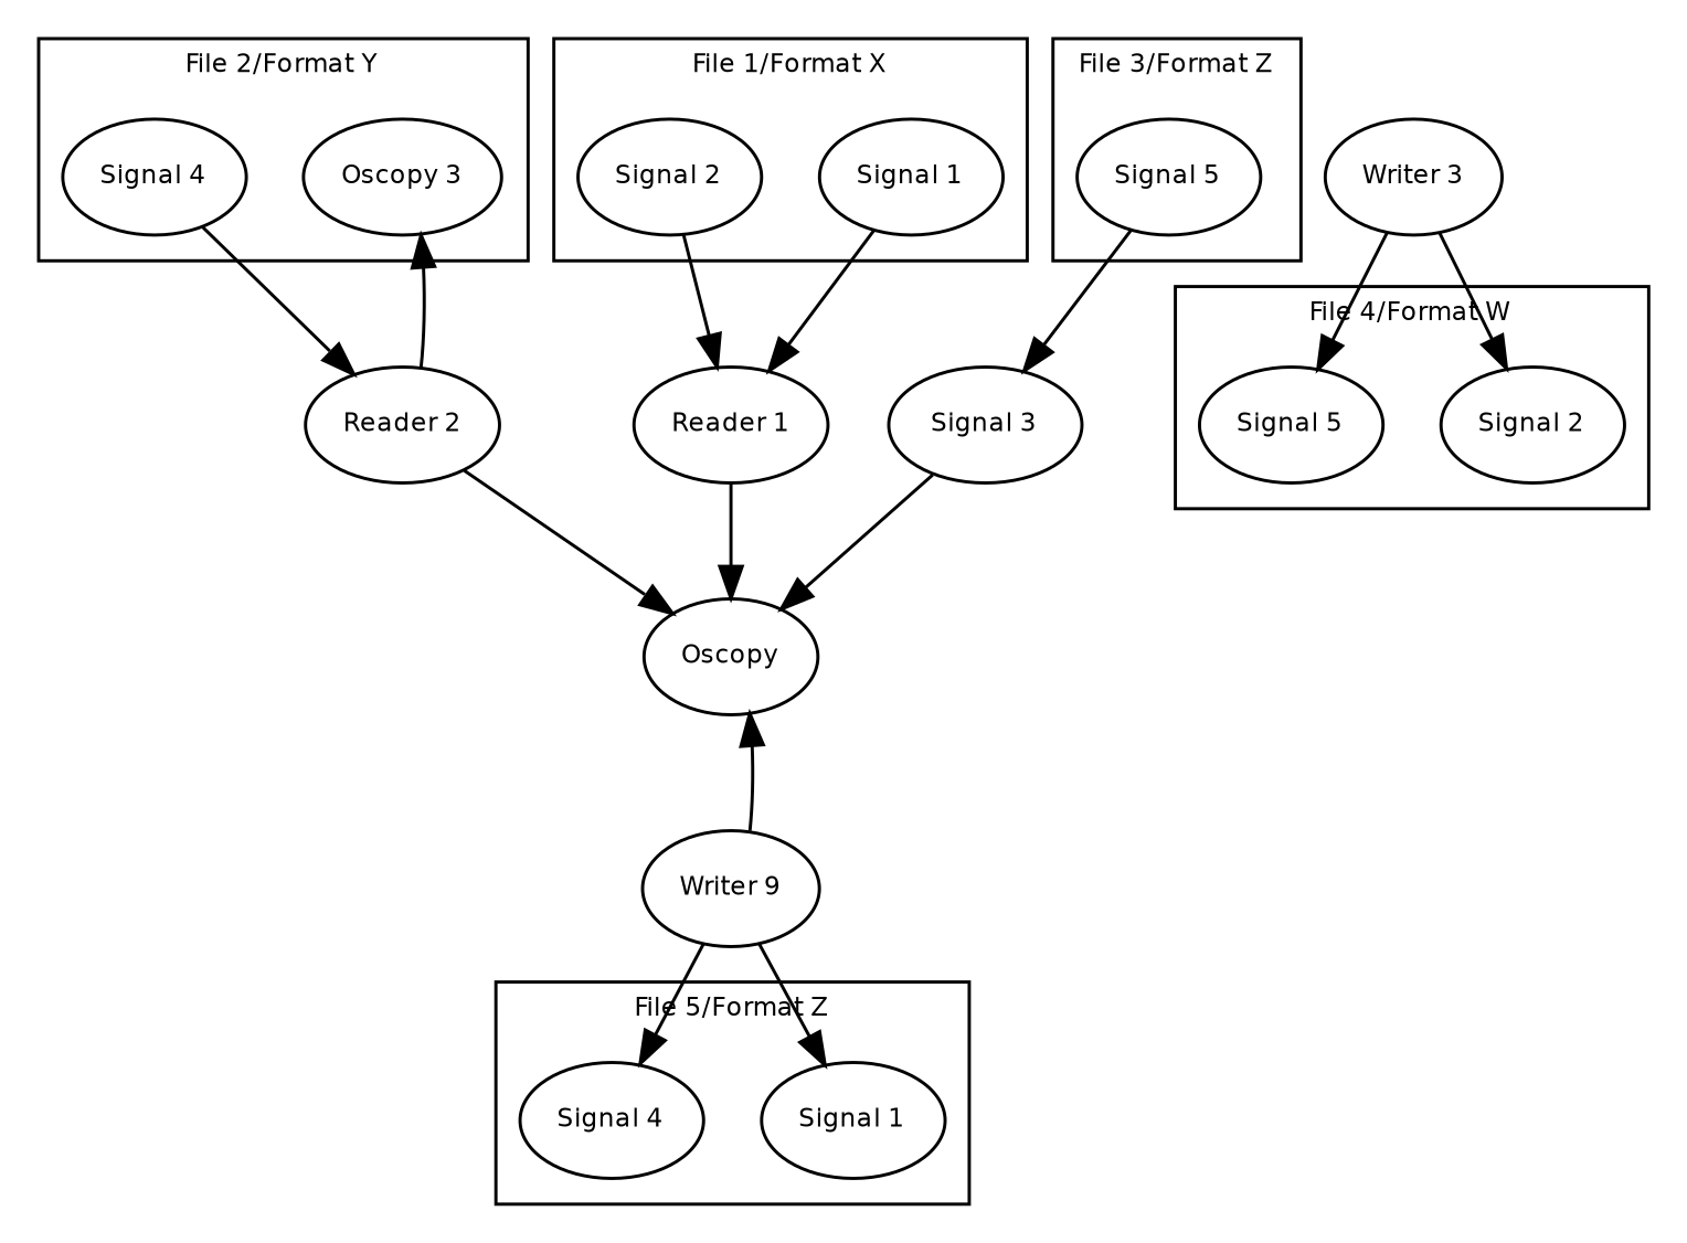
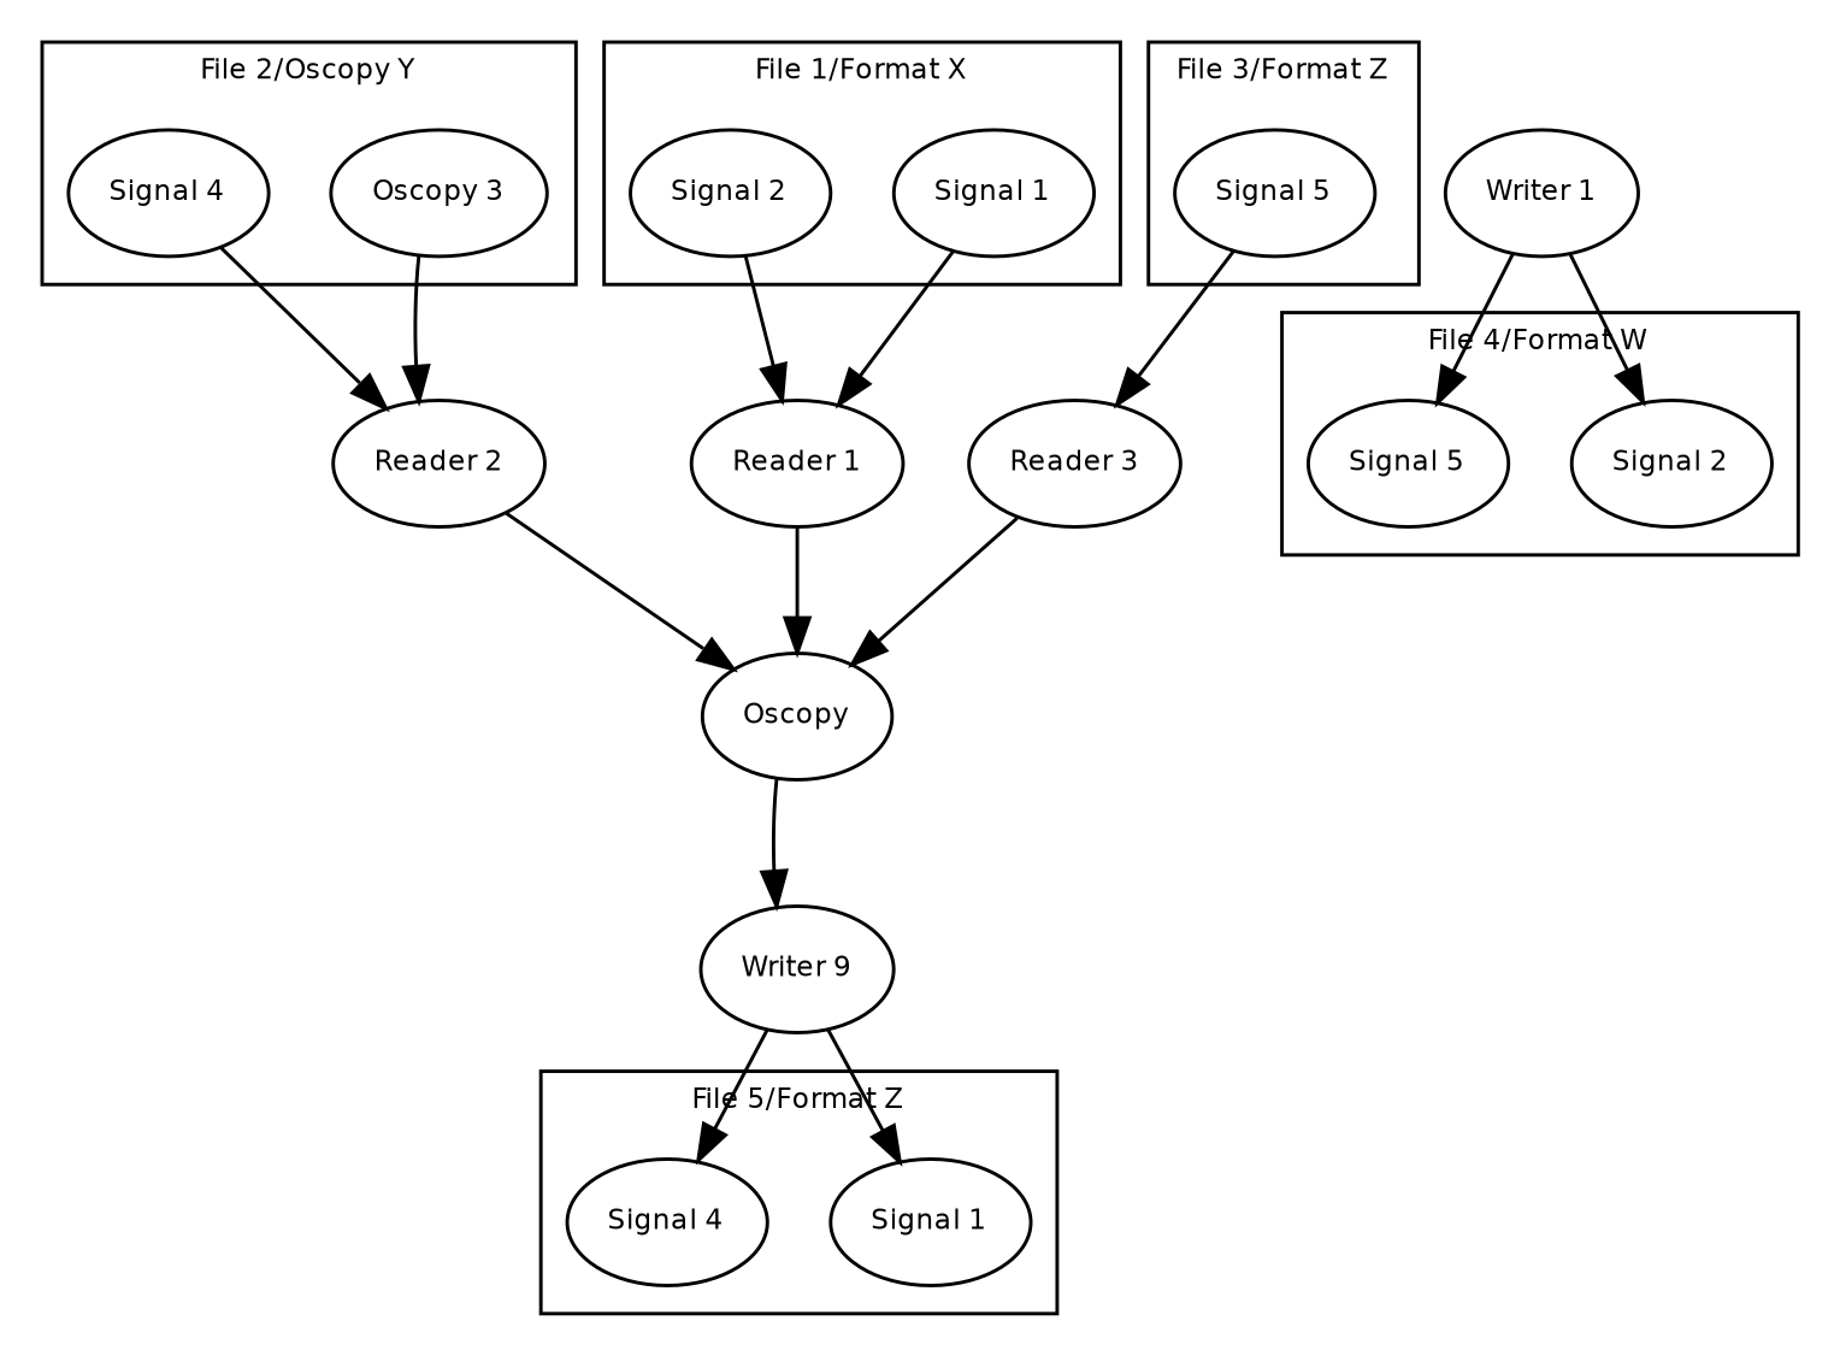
  digraph {
    rankdir=TB
    node [fontname=Helvetica fontsize=8]
    n1 [label="Oscopy 3"]
    "Signal 4"
    "Signal 1"
    "Signal 2"
    "Signal 5"
    n6 [label="Signal 2"]
    n7 [label="Signal 5"]
    n8 [label="Signal 1"]
    n9 [label="Signal 4"]
    "Reader 2"
    "Reader 1"
-   "Reader 3" [label="Signal 3"]
+   "Reader 3"
    Oscopy
    n14 [label="Writer 9"]
-   "Writer 1" [label="Writer 3"]
+   "Writer 1"
    subgraph cluster_1 {
      fontname=Helvetica
      fontsize=8
-     label="File 2/Format Y"
+     label="File 2/Oscopy Y"
      n1
      "Signal 4"
    }
    subgraph cluster_2 {
      fontname=Helvetica
      fontsize=8
      label="File 1/Format X"
      "Signal 1"
      "Signal 2"
    }
    subgraph cluster_3 {
      fontname=Helvetica
      fontsize=8
      label="File 3/Format Z"
      "Signal 5"
    }
    subgraph cluster_4 {
      fontname=Helvetica
      fontsize=8
      label="File 4/Format W"
      n6
      n7
    }
    subgraph cluster_5 {
      fontname=Helvetica
      fontsize=8
      label="File 5/Format Z"
      n8
      n9
    }
-   "Reader 2" -> n1
+   n1 -> "Reader 2"
    "Signal 4" -> "Reader 2"
    "Signal 1" -> "Reader 1"
    "Signal 2" -> "Reader 1"
    "Signal 5" -> "Reader 3"
    "Reader 2" -> Oscopy
    "Reader 1" -> Oscopy
    "Reader 3" -> Oscopy
-   n14 -> Oscopy
+   Oscopy -> n14
    n14 -> n8
    n14 -> n9
    "Writer 1" -> n6
    "Writer 1" -> n7
  }
